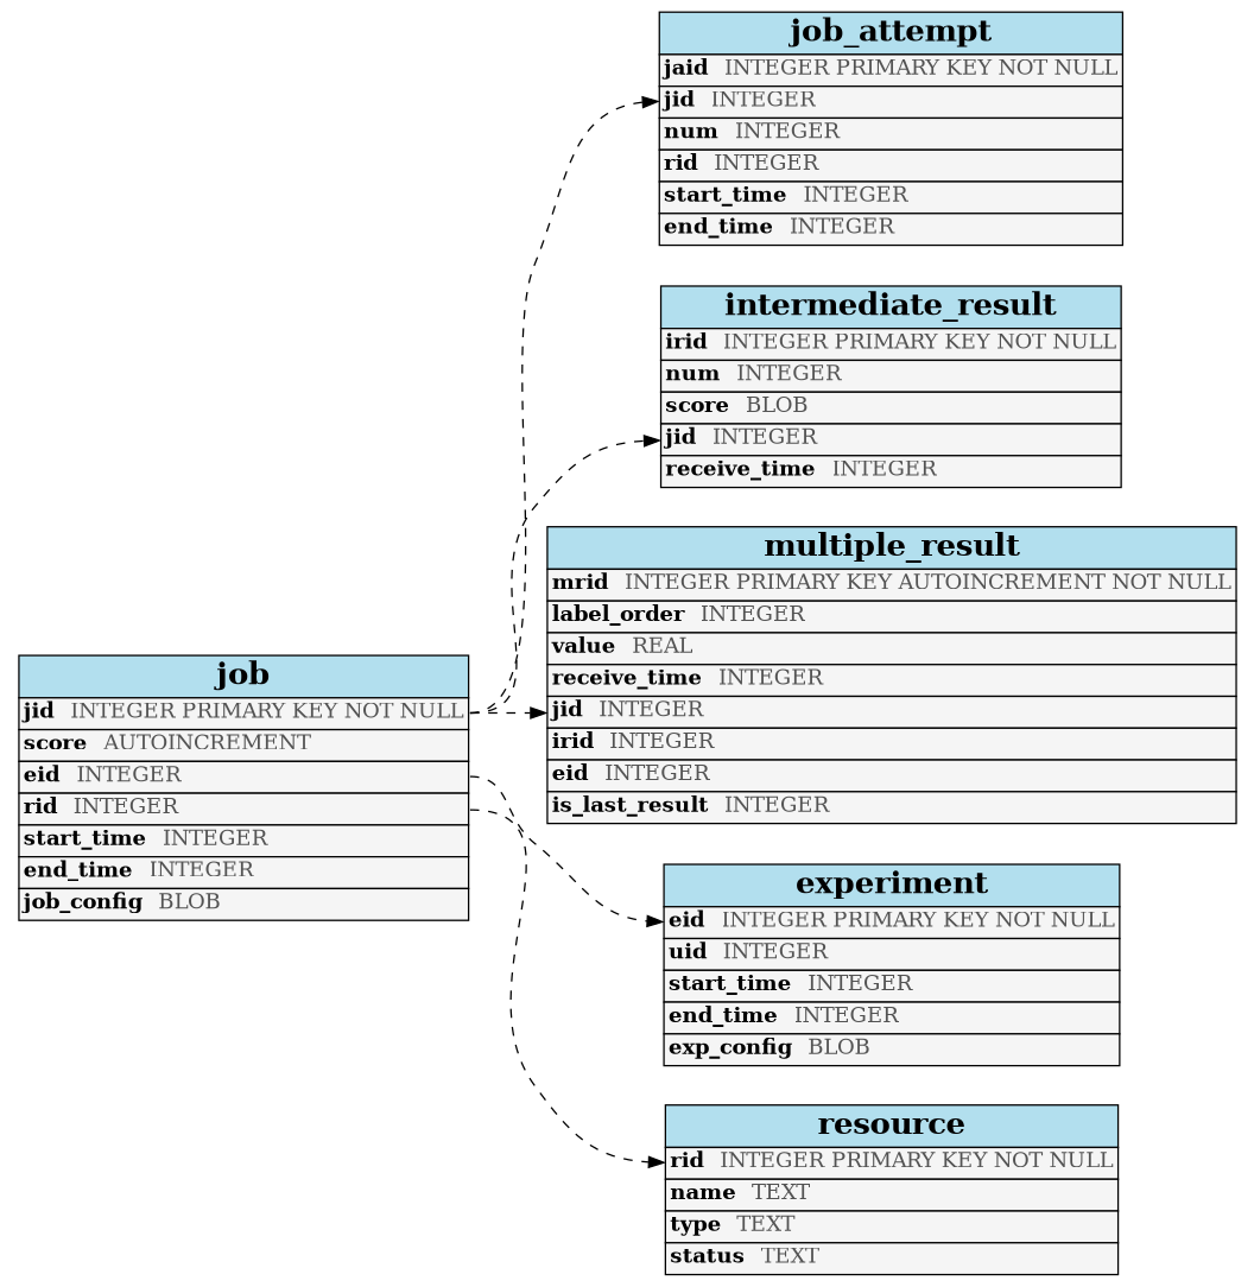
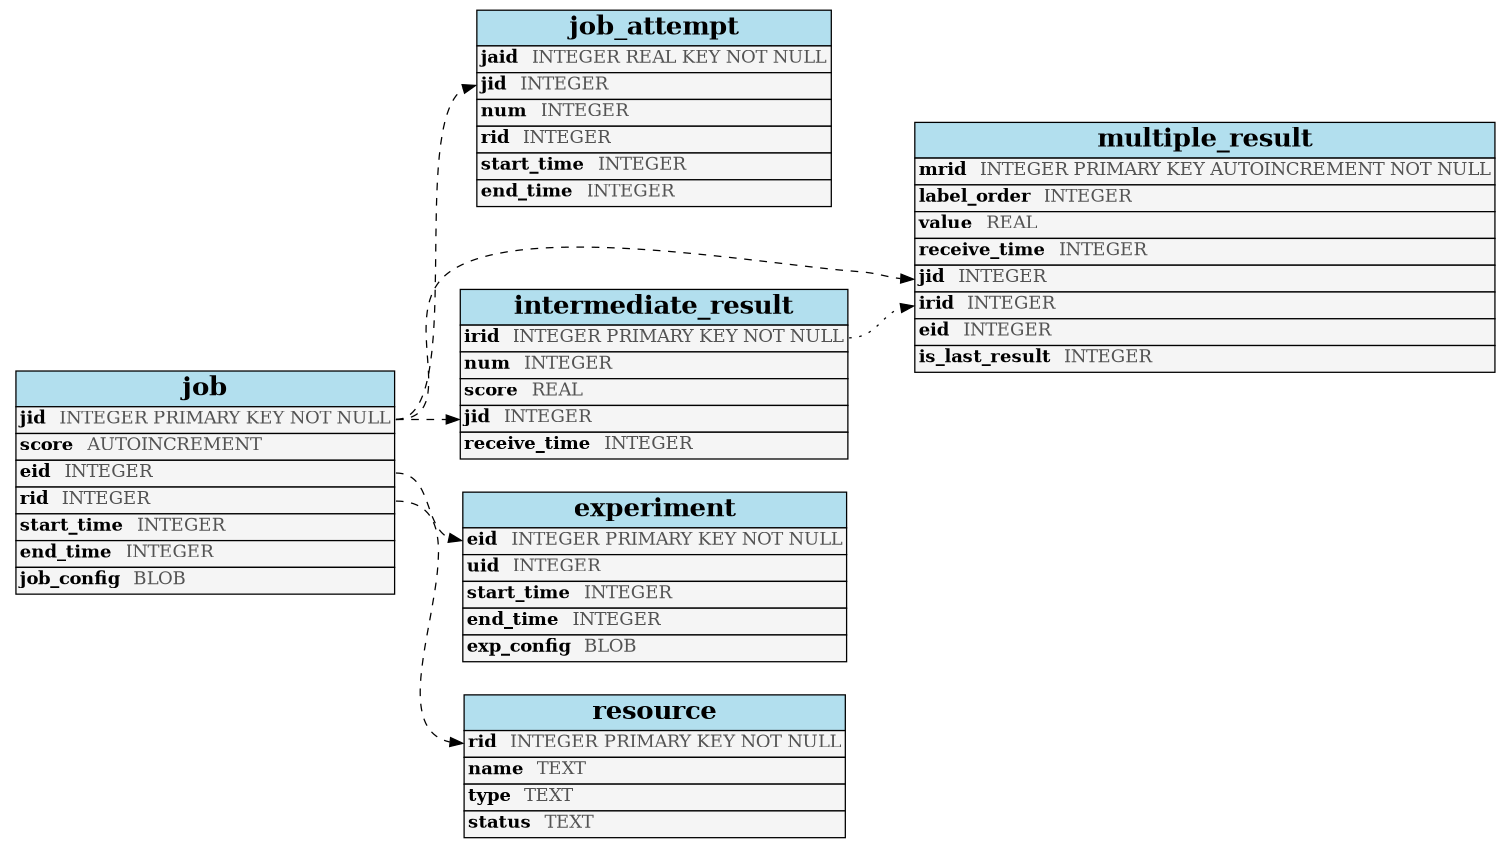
  digraph {
    rankdir=LR
    node [shape=none]
    edge [headport=jid style=dashed tailport=jid]
    n1 [label=<       <table border="0" cellspacing="0" cellborder="1">         <tr><td bgcolor="lightblue2"><font face="Times-bold" point-size="20">resource</font></td></tr>         <tr><td bgcolor="grey96" align="left" port="rid"><font face="Times-bold">rid</font>  <font color="#535353">INTEGER PRIMARY KEY NOT NULL</font></td></tr>         <tr><td bgcolor="grey96" align="left" port="name"><font face="Times-bold">name</font>  <font color="#535353">TEXT</font></td></tr>         <tr><td bgcolor="grey96" align="left" port="type"><font face="Times-bold">type</font>  <font color="#535353">TEXT</font></td></tr>         <tr><td bgcolor="grey96" align="left" port="status"><font face="Times-bold">status</font>  <font color="#535353">TEXT</font></td></tr>       </table>     >]
    n2 [label=<       <table border="0" cellspacing="0" cellborder="1">         <tr><td bgcolor="lightblue2"><font face="Times-bold" point-size="20">experiment</font></td></tr>         <tr><td bgcolor="grey96" align="left" port="eid"><font face="Times-bold">eid</font>  <font color="#535353">INTEGER PRIMARY KEY NOT NULL</font></td></tr>         <tr><td bgcolor="grey96" align="left" port="uid"><font face="Times-bold">uid</font>  <font color="#535353">INTEGER</font></td></tr>         <tr><td bgcolor="grey96" align="left" port="start_time"><font face="Times-bold">start_time</font>  <font color="#535353">INTEGER</font></td></tr>         <tr><td bgcolor="grey96" align="left" port="end_time"><font face="Times-bold">end_time</font>  <font color="#535353">INTEGER</font></td></tr>         <tr><td bgcolor="grey96" align="left" port="exp_config"><font face="Times-bold">exp_config</font>  <font color="#535353">BLOB</font></td></tr>       </table>     >]
    n3 [label=<       <table border="0" cellspacing="0" cellborder="1">         <tr><td bgcolor="lightblue2"><font face="Times-bold" point-size="20">job</font></td></tr>         <tr><td bgcolor="grey96" align="left" port="jid"><font face="Times-bold">jid</font>  <font color="#535353">INTEGER PRIMARY KEY NOT NULL</font></td></tr>         <tr><td bgcolor="grey96" align="left" port="score"><font face="Times-bold">score</font>  <font color="#535353">AUTOINCREMENT</font></td></tr>         <tr><td bgcolor="grey96" align="left" port="eid"><font face="Times-bold">eid</font>  <font color="#535353">INTEGER</font></td></tr>         <tr><td bgcolor="grey96" align="left" port="rid"><font face="Times-bold">rid</font>  <font color="#535353">INTEGER</font></td></tr>         <tr><td bgcolor="grey96" align="left" port="start_time"><font face="Times-bold">start_time</font>  <font color="#535353">INTEGER</font></td></tr>         <tr><td bgcolor="grey96" align="left" port="end_time"><font face="Times-bold">end_time</font>  <font color="#535353">INTEGER</font></td></tr>         <tr><td bgcolor="grey96" align="left" port="job_config"><font face="Times-bold">job_config</font>  <font color="#535353">BLOB</font></td></tr>       </table>     >]
-   n4 [label=<       <table border="0" cellspacing="0" cellborder="1">         <tr><td bgcolor="lightblue2"><font face="Times-bold" point-size="20">job_attempt</font></td></tr>         <tr><td bgcolor="grey96" align="left" port="jaid"><font face="Times-bold">jaid</font>  <font color="#535353">INTEGER PRIMARY KEY NOT NULL</font></td></tr>         <tr><td bgcolor="grey96" align="left" port="jid"><font face="Times-bold">jid</font>  <font color="#535353">INTEGER</font></td></tr>         <tr><td bgcolor="grey96" align="left" port="num"><font face="Times-bold">num</font>  <font color="#535353">INTEGER</font></td></tr>         <tr><td bgcolor="grey96" align="left" port="rid"><font face="Times-bold">rid</font>  <font color="#535353">INTEGER</font></td></tr>         <tr><td bgcolor="grey96" align="left" port="start_time"><font face="Times-bold">start_time</font>  <font color="#535353">INTEGER</font></td></tr>         <tr><td bgcolor="grey96" align="left" port="end_time"><font face="Times-bold">end_time</font>  <font color="#535353">INTEGER</font></td></tr>       </table>     >]
-   n5 [label=<       <table border="0" cellspacing="0" cellborder="1">         <tr><td bgcolor="lightblue2"><font face="Times-bold" point-size="20">intermediate_result</font></td></tr>         <tr><td bgcolor="grey96" align="left" port="irid"><font face="Times-bold">irid</font>  <font color="#535353">INTEGER PRIMARY KEY NOT NULL</font></td></tr>         <tr><td bgcolor="grey96" align="left" port="num"><font face="Times-bold">num</font>  <font color="#535353">INTEGER</font></td></tr>         <tr><td bgcolor="grey96" align="left" port="score"><font face="Times-bold">score</font>  <font color="#535353">BLOB</font></td></tr>         <tr><td bgcolor="grey96" align="left" port="jid"><font face="Times-bold">jid</font>  <font color="#535353">INTEGER</font></td></tr>         <tr><td bgcolor="grey96" align="left" port="receive_time"><font face="Times-bold">receive_time</font>  <font color="#535353">INTEGER</font></td></tr>       </table>     >]
+   n4 [label=<       <table border="0" cellspacing="0" cellborder="1">         <tr><td bgcolor="lightblue2"><font face="Times-bold" point-size="20">job_attempt</font></td></tr>         <tr><td bgcolor="grey96" align="left" port="jaid"><font face="Times-bold">jaid</font>  <font color="#535353">INTEGER REAL KEY NOT NULL</font></td></tr>         <tr><td bgcolor="grey96" align="left" port="jid"><font face="Times-bold">jid</font>  <font color="#535353">INTEGER</font></td></tr>         <tr><td bgcolor="grey96" align="left" port="num"><font face="Times-bold">num</font>  <font color="#535353">INTEGER</font></td></tr>         <tr><td bgcolor="grey96" align="left" port="rid"><font face="Times-bold">rid</font>  <font color="#535353">INTEGER</font></td></tr>         <tr><td bgcolor="grey96" align="left" port="start_time"><font face="Times-bold">start_time</font>  <font color="#535353">INTEGER</font></td></tr>         <tr><td bgcolor="grey96" align="left" port="end_time"><font face="Times-bold">end_time</font>  <font color="#535353">INTEGER</font></td></tr>       </table>     >]
+   n5 [label=<       <table border="0" cellspacing="0" cellborder="1">         <tr><td bgcolor="lightblue2"><font face="Times-bold" point-size="20">intermediate_result</font></td></tr>         <tr><td bgcolor="grey96" align="left" port="irid"><font face="Times-bold">irid</font>  <font color="#535353">INTEGER PRIMARY KEY NOT NULL</font></td></tr>         <tr><td bgcolor="grey96" align="left" port="num"><font face="Times-bold">num</font>  <font color="#535353">INTEGER</font></td></tr>         <tr><td bgcolor="grey96" align="left" port="score"><font face="Times-bold">score</font>  <font color="#535353">REAL</font></td></tr>         <tr><td bgcolor="grey96" align="left" port="jid"><font face="Times-bold">jid</font>  <font color="#535353">INTEGER</font></td></tr>         <tr><td bgcolor="grey96" align="left" port="receive_time"><font face="Times-bold">receive_time</font>  <font color="#535353">INTEGER</font></td></tr>       </table>     >]
    n6 [label=<       <table border="0" cellspacing="0" cellborder="1">         <tr><td bgcolor="lightblue2"><font face="Times-bold" point-size="20">multiple_result</font></td></tr>         <tr><td bgcolor="grey96" align="left" port="mrid"><font face="Times-bold">mrid</font>  <font color="#535353">INTEGER PRIMARY KEY AUTOINCREMENT NOT NULL</font></td></tr>         <tr><td bgcolor="grey96" align="left" port="label_order"><font face="Times-bold">label_order</font>  <font color="#535353">INTEGER</font></td></tr>         <tr><td bgcolor="grey96" align="left" port="value"><font face="Times-bold">value</font>  <font color="#535353">REAL</font></td></tr>         <tr><td bgcolor="grey96" align="left" port="receive_time"><font face="Times-bold">receive_time</font>  <font color="#535353">INTEGER</font></td></tr>         <tr><td bgcolor="grey96" align="left" port="jid"><font face="Times-bold">jid</font>  <font color="#535353">INTEGER</font></td></tr>         <tr><td bgcolor="grey96" align="left" port="irid"><font face="Times-bold">irid</font>  <font color="#535353">INTEGER</font></td></tr>         <tr><td bgcolor="grey96" align="left" port="eid"><font face="Times-bold">eid</font>  <font color="#535353">INTEGER</font></td></tr>         <tr><td bgcolor="grey96" align="left" port="is_last_result"><font face="Times-bold">is_last_result</font>  <font color="#535353">INTEGER</font></td></tr>       </table>     >]
    n3 -> n1 [headport=rid tailport=rid]
    n3 -> n2 [headport=eid tailport=eid]
    n3 -> n4
    n3 -> n5
    n3 -> n6
+   n5 -> n6 [headport=irid style=dotted tailport=irid]
  }
